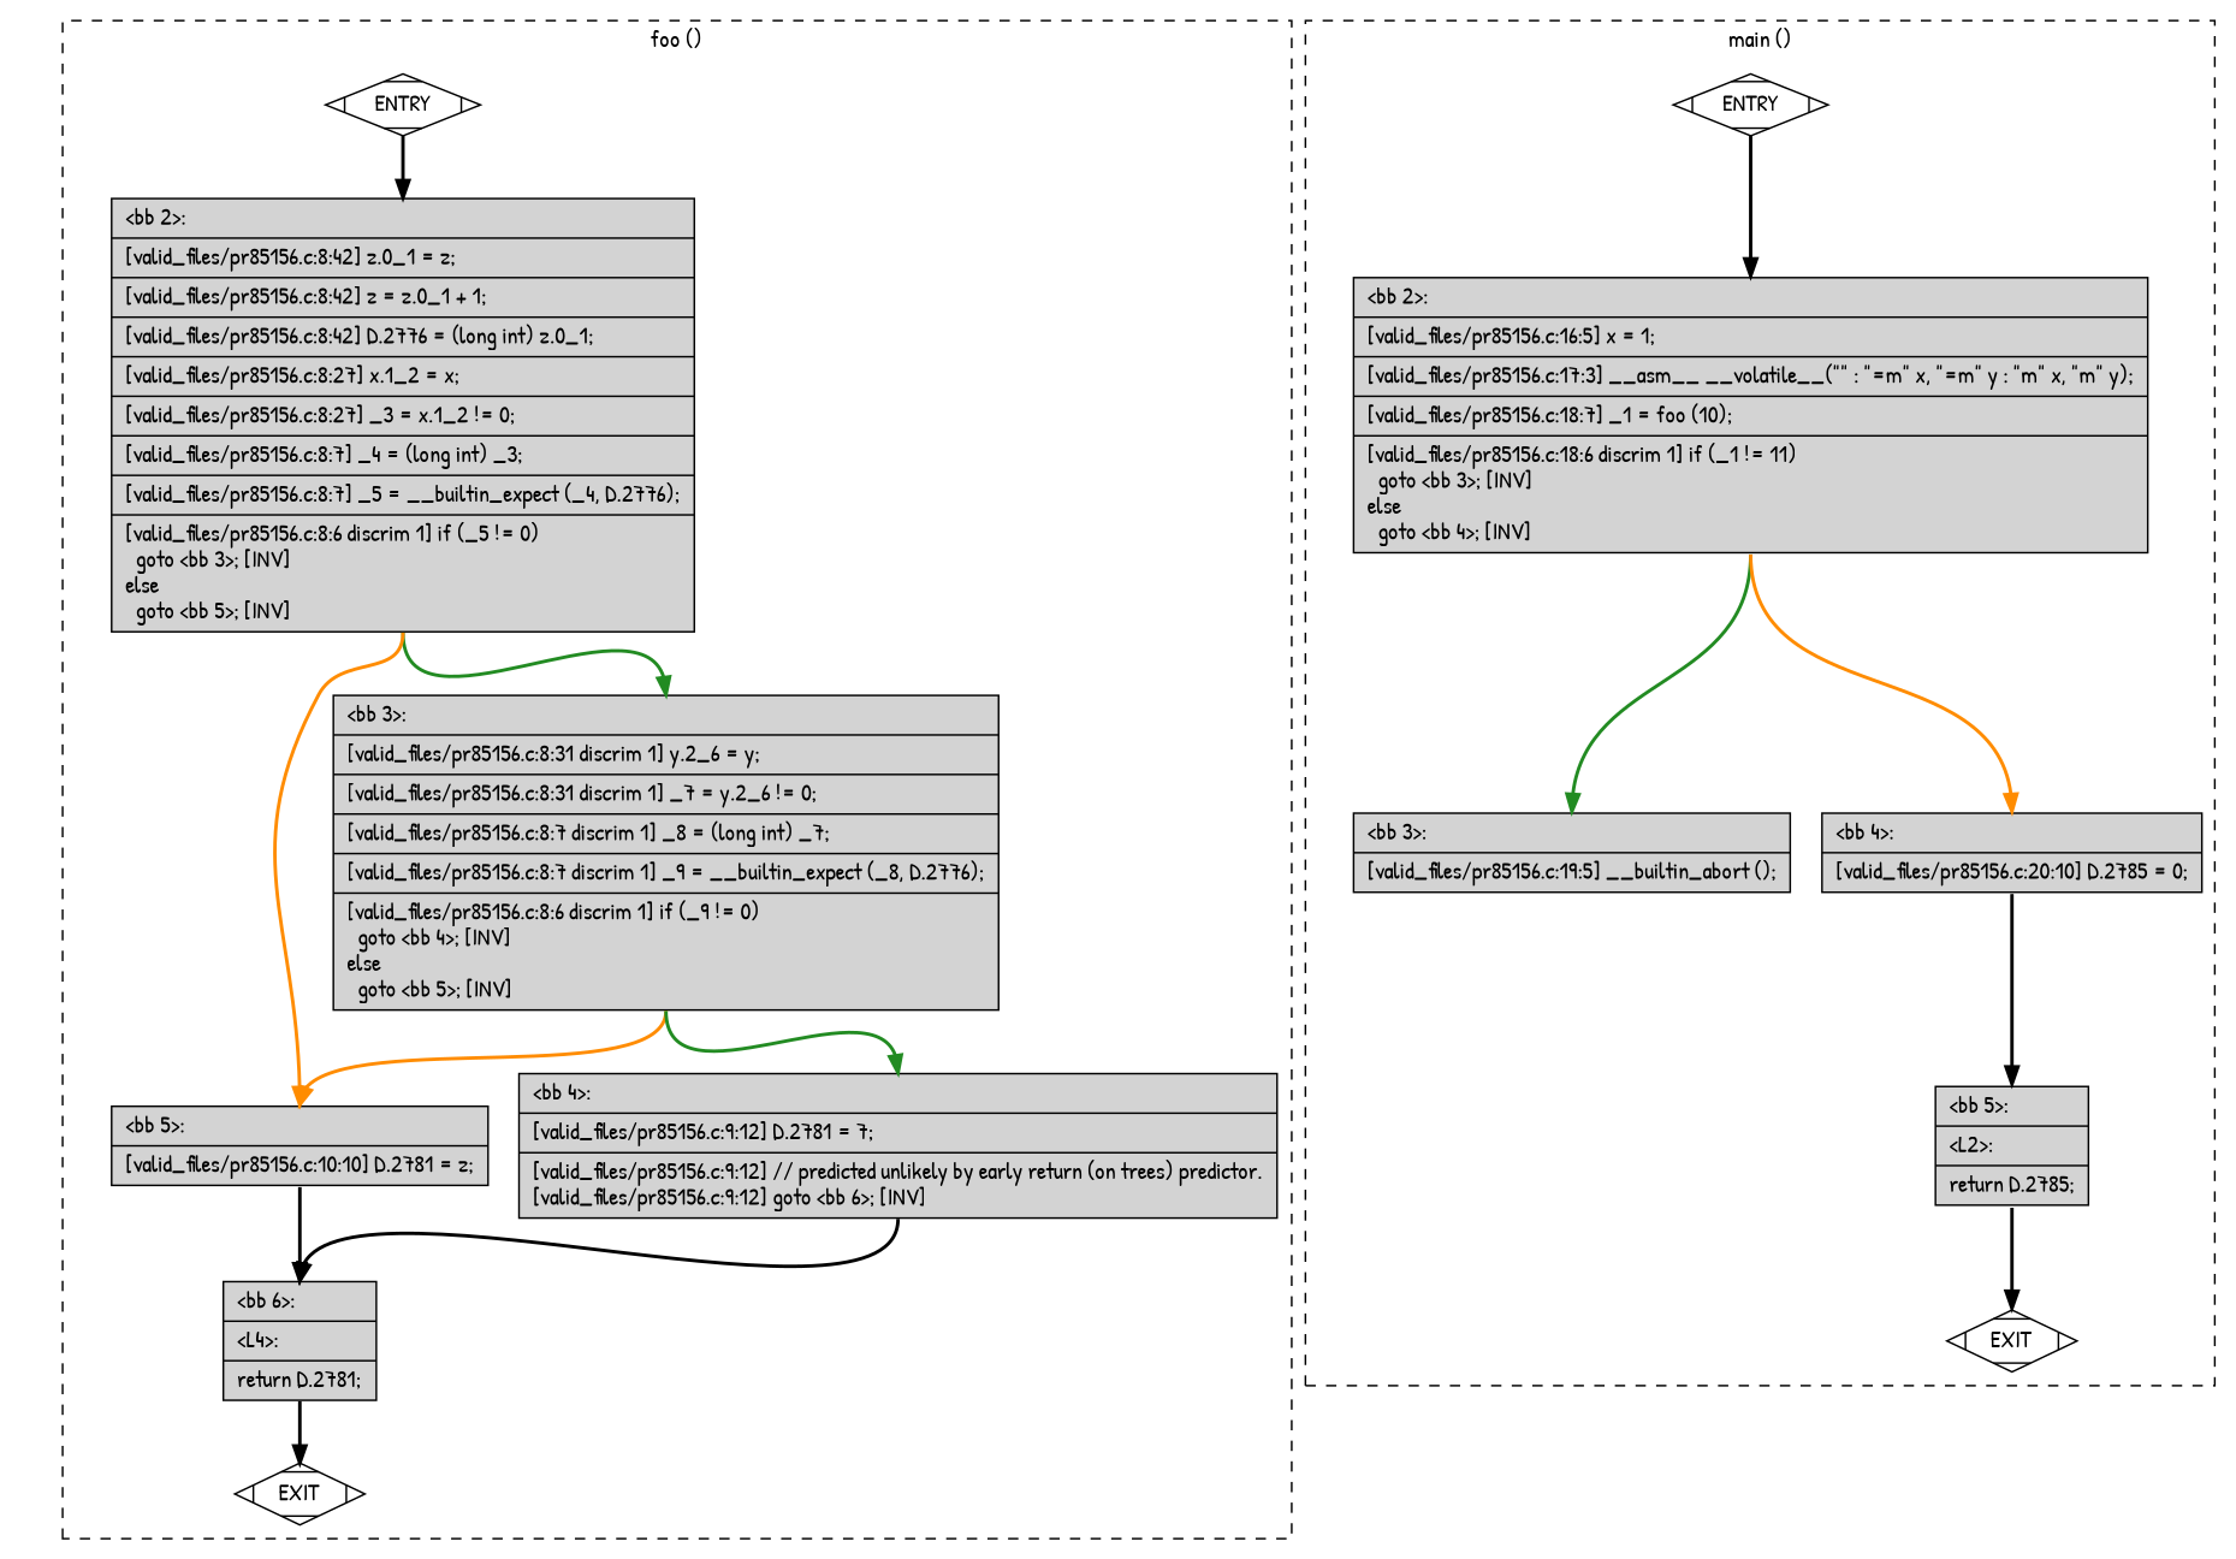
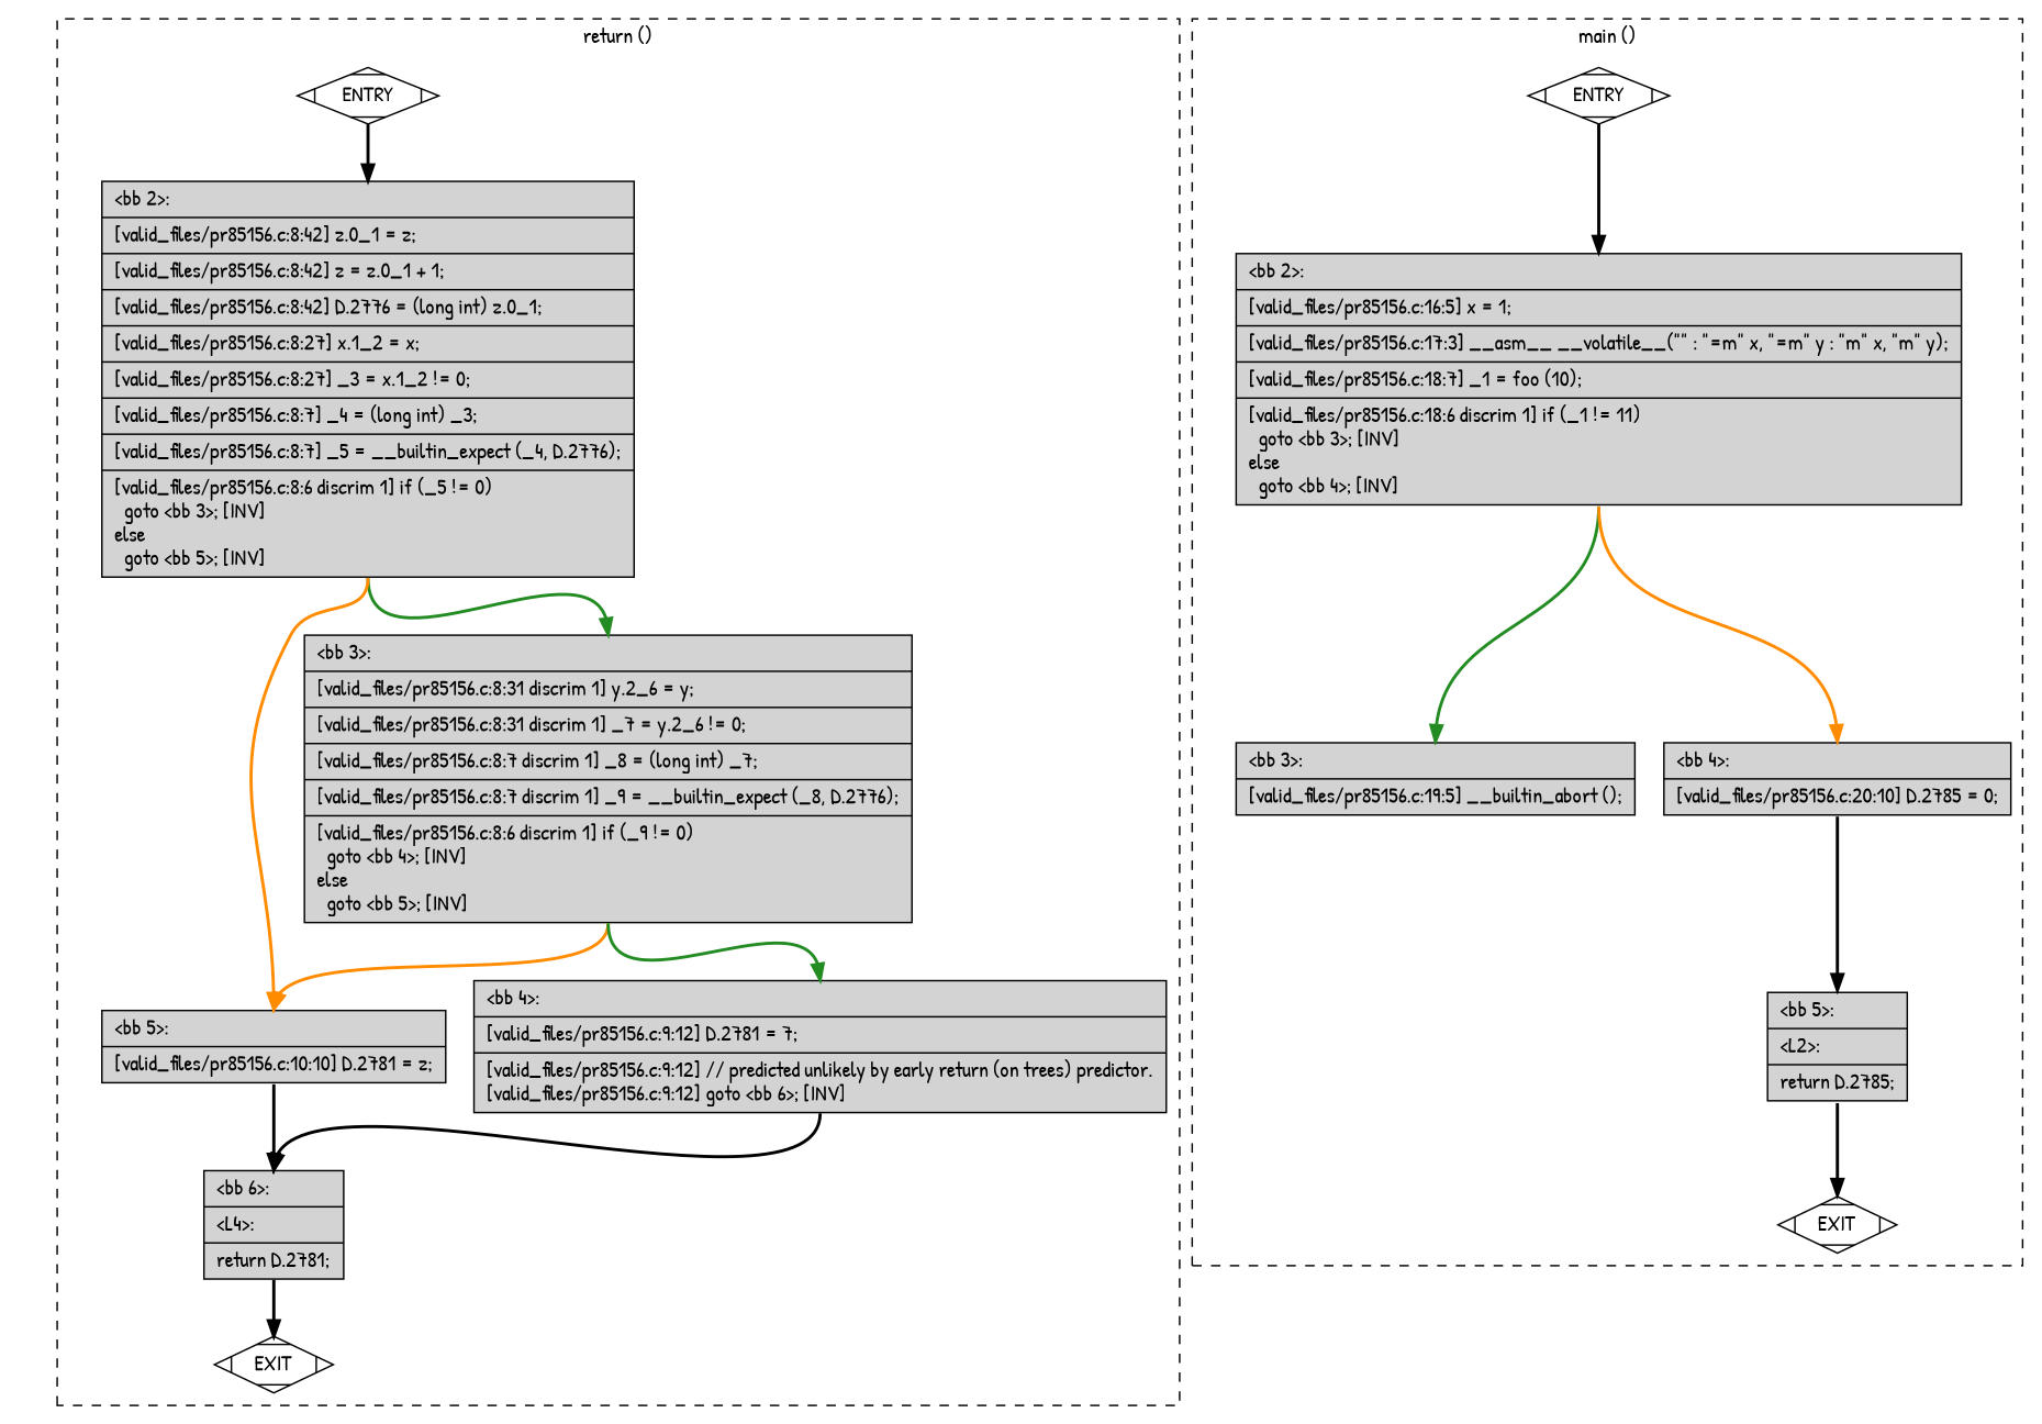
  digraph {
    fontname="Patrick Hand"
    node [fillcolor=lightgrey shape=record style=filled fontname="Patrick Hand"]
    edge [constraint=true headport=n style="solid,bold" tailport=s fontname="Patrick Hand" color=black weight=10]
    n1 [fillcolor=white label=ENTRY shape=Mdiamond]
    n2 [fillcolor=white label=EXIT shape=Mdiamond]
    n3 [label="{\<bb\ 2\>:\l|[valid_files/pr85156.c:8:42]\ z.0_1\ =\ z;\l|[valid_files/pr85156.c:8:42]\ z\ =\ z.0_1\ +\ 1;\l|[valid_files/pr85156.c:8:42]\ D.2776\ =\ (long\ int)\ z.0_1;\l|[valid_files/pr85156.c:8:27]\ x.1_2\ =\ x;\l|[valid_files/pr85156.c:8:27]\ _3\ =\ x.1_2\ !=\ 0;\l|[valid_files/pr85156.c:8:7]\ _4\ =\ (long\ int)\ _3;\l|[valid_files/pr85156.c:8:7]\ _5\ =\ __builtin_expect\ (_4,\ D.2776);\l|[valid_files/pr85156.c:8:6\ discrim\ 1]\ if\ (_5\ !=\ 0)\l\ \ goto\ \<bb\ 3\>;\ [INV]\lelse\l\ \ goto\ \<bb\ 5\>;\ [INV]\l}"]
    n4 [label="{\<bb\ 3\>:\l|[valid_files/pr85156.c:8:31\ discrim\ 1]\ y.2_6\ =\ y;\l|[valid_files/pr85156.c:8:31\ discrim\ 1]\ _7\ =\ y.2_6\ !=\ 0;\l|[valid_files/pr85156.c:8:7\ discrim\ 1]\ _8\ =\ (long\ int)\ _7;\l|[valid_files/pr85156.c:8:7\ discrim\ 1]\ _9\ =\ __builtin_expect\ (_8,\ D.2776);\l|[valid_files/pr85156.c:8:6\ discrim\ 1]\ if\ (_9\ !=\ 0)\l\ \ goto\ \<bb\ 4\>;\ [INV]\lelse\l\ \ goto\ \<bb\ 5\>;\ [INV]\l}"]
    n5 [label="{\<bb\ 5\>:\l|[valid_files/pr85156.c:10:10]\ D.2781\ =\ z;\l}"]
    n6 [label="{\<bb\ 4\>:\l|[valid_files/pr85156.c:9:12]\ D.2781\ =\ 7;\l|[valid_files/pr85156.c:9:12]\ //\ predicted\ unlikely\ by\ early\ return\ (on\ trees)\ predictor.\l[valid_files/pr85156.c:9:12]\ goto\ \<bb\ 6\>;\ [INV]\l}"]
    n7 [label="{\<bb\ 6\>:\l|\<L4\>:\l|return\ D.2781;\l}"]
    n8 [fillcolor=white label=ENTRY shape=Mdiamond]
    n9 [fillcolor=white label=EXIT shape=Mdiamond]
    n10 [label="{\<bb\ 2\>:\l|[valid_files/pr85156.c:16:5]\ x\ =\ 1;\l|[valid_files/pr85156.c:17:3]\ __asm__\ __volatile__(\"\"\ :\ \"=m\"\ x,\ \"=m\"\ y\ :\ \"m\"\ x,\ \"m\"\ y);\l|[valid_files/pr85156.c:18:7]\ _1\ =\ foo\ (10);\l|[valid_files/pr85156.c:18:6\ discrim\ 1]\ if\ (_1\ !=\ 11)\l\ \ goto\ \<bb\ 3\>;\ [INV]\lelse\l\ \ goto\ \<bb\ 4\>;\ [INV]\l}"]
    n11 [label="{\<bb\ 3\>:\l|[valid_files/pr85156.c:19:5]\ __builtin_abort\ ();\l}"]
    n12 [label="{\<bb\ 4\>:\l|[valid_files/pr85156.c:20:10]\ D.2785\ =\ 0;\l}"]
    n13 [label="{\<bb\ 5\>:\l|\<L2\>:\l|return\ D.2785;\l}"]
    subgraph cluster_1 {
      color=black
-     label="foo ()"
+     label="return ()"
      style=dashed
      n1
      n2
      n3
      n4
      n5
      n6
      n7
    }
    subgraph cluster_2 {
      color=black
      label="main ()"
      style=dashed
      n8
      n9
      n10
      n11
      n12
      n13
    }
    n1 -> n2 [style=invis color="" weight=""]
    n1 -> n3 [weight=100]
    n3 -> n4 [color=forestgreen]
    n3 -> n5 [color=darkorange]
    n4 -> n5 [color=darkorange]
    n4 -> n6 [color=forestgreen]
    n5 -> n7 [weight=100]
    n6 -> n7 [weight=100]
    n7 -> n2
    n8 -> n9 [style=invis color="" weight=""]
    n8 -> n10 [weight=100]
    n10 -> n11 [color=forestgreen]
    n10 -> n12 [color=darkorange]
    n12 -> n13 [weight=100]
    n13 -> n9
  }
